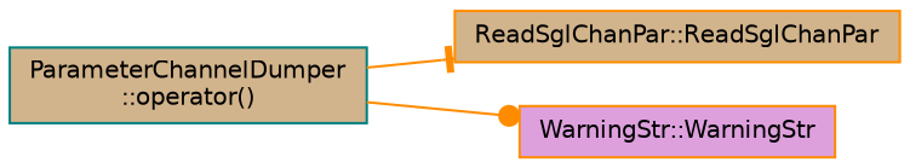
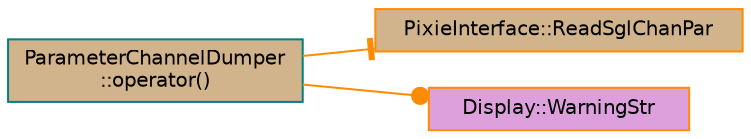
  digraph {
    rankdir=LR
    node [color=darkorange fillcolor=tan fontname=Helvetica fontsize=10 shape=record style=filled]
    edge [color=darkorange fontname=Helvetica fontsize=10 labelfontname=Helvetica labelfontsize=10 style=solid]
    n1 [color=teal fontcolor=black height=0.2 label="ParameterChannelDumper\l::operator()" width=0.4]
-   n2 [height=0.2 label="ReadSglChanPar::ReadSglChanPar" width=0.4]
-   n3 [fillcolor=plum height=0.2 label="WarningStr::WarningStr" width=0.4]
+   n2 [height=0.2 label="PixieInterface::ReadSglChanPar" width=0.4]
+   n3 [fillcolor=plum height=0.2 label="Display::WarningStr" width=0.4]
    n1 -> n2 [arrowhead=tee]
    n1 -> n3 [arrowhead=dot]
  }
